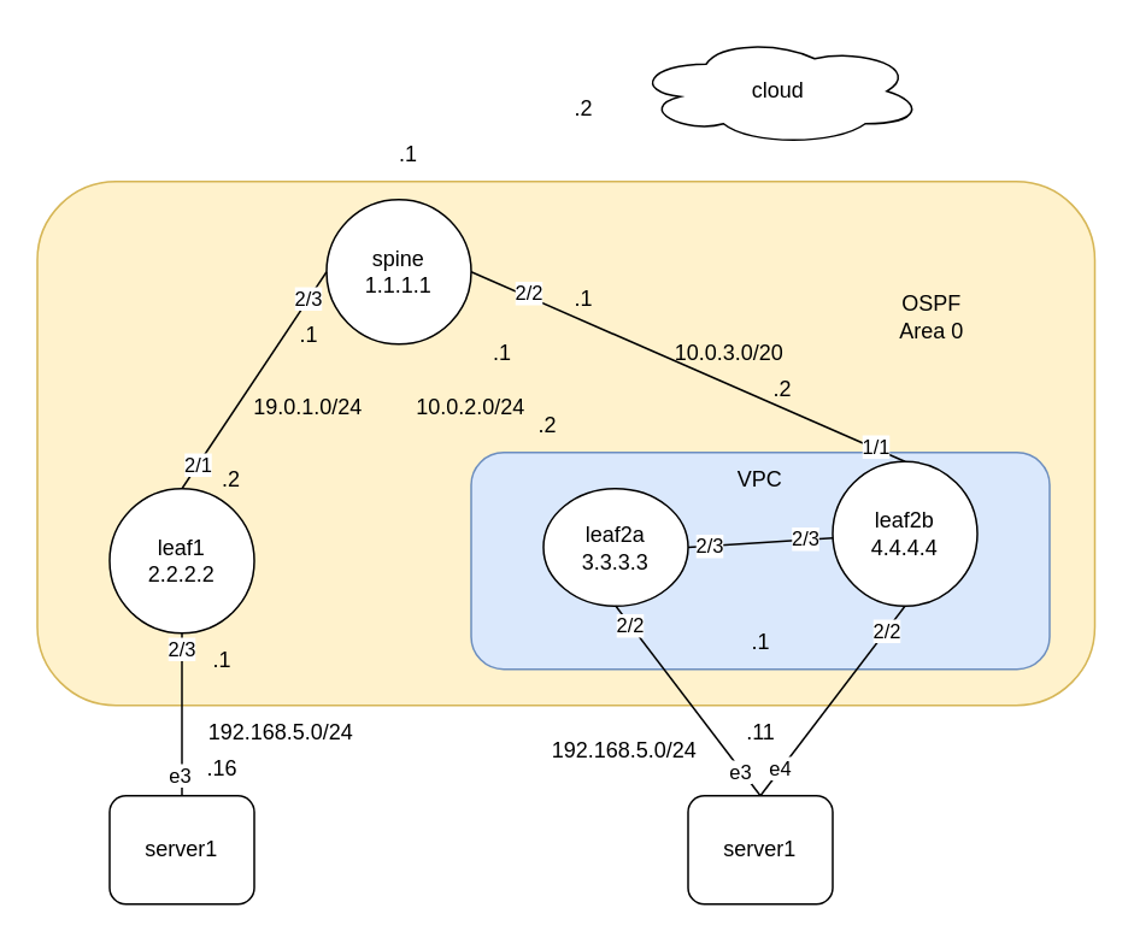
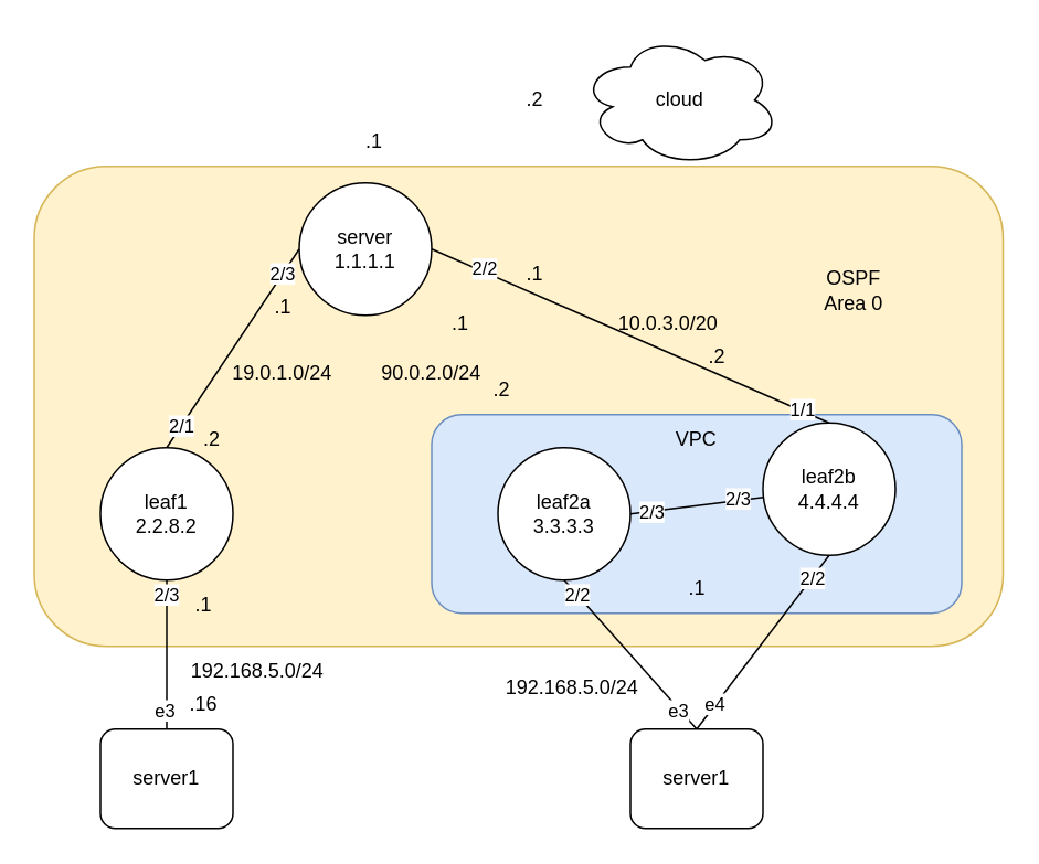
  <mxCell id="0" />
  <mxCell id="1" parent="0" />
  <mxCell id="2" value="" style="rounded=1;whiteSpace=wrap;html=1;fillColor=#fff2cc;strokeColor=#d6b656;" vertex="1" parent="1"><mxGeometry x="20" y="100" width="585" height="290" as="geometry" /></mxCell>
  <mxCell id="3" value="" style="rounded=1;whiteSpace=wrap;html=1;fillColor=#dae8fc;strokeColor=#6c8ebf;" vertex="1" parent="1"><mxGeometry x="260" y="250" width="320" height="120" as="geometry" /></mxCell>
- <mxCell id="4" value="spine&lt;br&gt;1.1.1.1" style="ellipse;whiteSpace=wrap;html=1;aspect=fixed;" vertex="1" parent="1"><mxGeometry x="180" y="110" width="80" height="80" as="geometry" /></mxCell>
+ <mxCell id="4" value="server&lt;br&gt;1.1.1.1" style="ellipse;whiteSpace=wrap;html=1;aspect=fixed;" vertex="1" parent="1"><mxGeometry x="180" y="110" width="80" height="80" as="geometry" /></mxCell>
  <mxCell id="5" style="rounded=0;orthogonalLoop=1;jettySize=auto;html=1;exitX=0.5;exitY=0;exitDx=0;exitDy=0;entryX=0;entryY=0.5;entryDx=0;entryDy=0;endArrow=none;endFill=0;" edge="1" parent="1" source="8" target="4"><mxGeometry relative="1" as="geometry" /></mxCell>
  <mxCell id="6" value="2/1" style="edgeLabel;html=1;align=center;verticalAlign=middle;resizable=0;points=[];" vertex="1" connectable="0" parent="5"><mxGeometry x="-0.772" y="1" relative="1" as="geometry"><mxPoint as="offset" /></mxGeometry></mxCell>
  <mxCell id="7" value="2/3" style="edgeLabel;html=1;align=center;verticalAlign=middle;resizable=0;points=[];" vertex="1" connectable="0" parent="5"><mxGeometry x="0.746" y="1" relative="1" as="geometry"><mxPoint as="offset" /></mxGeometry></mxCell>
- <mxCell id="8" value="leaf1&lt;br&gt;2.2.2.2" style="ellipse;whiteSpace=wrap;html=1;aspect=fixed;" vertex="1" parent="1"><mxGeometry x="60" y="270" width="80" height="80" as="geometry" /></mxCell>
+ <mxCell id="8" value="leaf1&lt;br&gt;2.2.8.2" style="ellipse;whiteSpace=wrap;html=1;aspect=fixed;" vertex="1" parent="1"><mxGeometry x="60" y="270" width="80" height="80" as="geometry" /></mxCell>
  <mxCell id="9" style="edgeStyle=none;rounded=0;orthogonalLoop=1;jettySize=auto;html=1;exitX=1;exitY=0.5;exitDx=0;exitDy=0;endArrow=none;endFill=0;" edge="1" parent="1" source="12" target="16"><mxGeometry relative="1" as="geometry" /></mxCell>
  <mxCell id="10" value="2/3" style="edgeLabel;html=1;align=center;verticalAlign=middle;resizable=0;points=[];" vertex="1" connectable="0" parent="9"><mxGeometry x="-0.689" relative="1" as="geometry"><mxPoint as="offset" /></mxGeometry></mxCell>
  <mxCell id="11" value="2/3" style="edgeLabel;html=1;align=center;verticalAlign=middle;resizable=0;points=[];" vertex="1" connectable="0" parent="9"><mxGeometry x="0.608" y="1" relative="1" as="geometry"><mxPoint as="offset" /></mxGeometry></mxCell>
- <mxCell id="12" value="leaf2a&lt;br&gt;3.3.3.3" style="ellipse;whiteSpace=wrap;html=1;aspect=fixed;" vertex="1" parent="1"><mxGeometry x="300" y="270" width="80" height="65" as="geometry" /></mxCell>
+ <mxCell id="12" value="leaf2a&lt;br&gt;3.3.3.3" style="ellipse;whiteSpace=wrap;html=1;aspect=fixed;" vertex="1" parent="1"><mxGeometry x="300" y="270" width="80" height="80" as="geometry" /></mxCell>
  <mxCell id="13" style="rounded=0;orthogonalLoop=1;jettySize=auto;html=1;exitX=0.5;exitY=0;exitDx=0;exitDy=0;entryX=1;entryY=0.5;entryDx=0;entryDy=0;endArrow=none;endFill=0;" edge="1" parent="1" source="16" target="4"><mxGeometry relative="1" as="geometry" /></mxCell>
  <mxCell id="14" value="1/1" style="edgeLabel;html=1;align=center;verticalAlign=middle;resizable=0;points=[];" vertex="1" connectable="0" parent="13"><mxGeometry x="-0.862" y="-1" relative="1" as="geometry"><mxPoint as="offset" /></mxGeometry></mxCell>
  <mxCell id="15" value="2/2" style="edgeLabel;html=1;align=center;verticalAlign=middle;resizable=0;points=[];" vertex="1" connectable="0" parent="13"><mxGeometry x="0.749" y="-2" relative="1" as="geometry"><mxPoint as="offset" /></mxGeometry></mxCell>
  <mxCell id="16" value="leaf2b&lt;br&gt;4.4.4.4" style="ellipse;whiteSpace=wrap;html=1;aspect=fixed;" vertex="1" parent="1"><mxGeometry x="460" y="255" width="80" height="80" as="geometry" /></mxCell>
  <mxCell id="17" style="edgeStyle=none;rounded=0;orthogonalLoop=1;jettySize=auto;html=1;exitX=0.5;exitY=0;exitDx=0;exitDy=0;entryX=0.5;entryY=1;entryDx=0;entryDy=0;endArrow=none;endFill=0;" edge="1" parent="1" source="20" target="8"><mxGeometry relative="1" as="geometry" /></mxCell>
  <mxCell id="18" value="e3" style="edgeLabel;html=1;align=center;verticalAlign=middle;resizable=0;points=[];" vertex="1" connectable="0" parent="17"><mxGeometry x="-0.734" y="2" relative="1" as="geometry"><mxPoint as="offset" /></mxGeometry></mxCell>
  <mxCell id="19" value="2/3" style="edgeLabel;html=1;align=center;verticalAlign=middle;resizable=0;points=[];" vertex="1" connectable="0" parent="17"><mxGeometry x="0.821" y="1" relative="1" as="geometry"><mxPoint as="offset" /></mxGeometry></mxCell>
  <mxCell id="20" value="server1" style="rounded=1;whiteSpace=wrap;html=1;" vertex="1" parent="1"><mxGeometry x="60" y="440" width="80" height="60" as="geometry" /></mxCell>
  <mxCell id="21" style="edgeStyle=none;rounded=0;orthogonalLoop=1;jettySize=auto;html=1;exitX=0.5;exitY=0;exitDx=0;exitDy=0;entryX=0.5;entryY=1;entryDx=0;entryDy=0;endArrow=none;endFill=0;" edge="1" parent="1" source="27" target="12"><mxGeometry relative="1" as="geometry" /></mxCell>
  <mxCell id="22" value="e3" style="edgeLabel;html=1;align=center;verticalAlign=middle;resizable=0;points=[];" vertex="1" connectable="0" parent="21"><mxGeometry x="-0.727" y="1" relative="1" as="geometry"><mxPoint as="offset" /></mxGeometry></mxCell>
  <mxCell id="23" value="2/2" style="edgeLabel;html=1;align=center;verticalAlign=middle;resizable=0;points=[];" vertex="1" connectable="0" parent="21"><mxGeometry x="0.804" relative="1" as="geometry"><mxPoint as="offset" /></mxGeometry></mxCell>
  <mxCell id="24" style="edgeStyle=none;rounded=0;orthogonalLoop=1;jettySize=auto;html=1;exitX=0.5;exitY=0;exitDx=0;exitDy=0;entryX=0.5;entryY=1;entryDx=0;entryDy=0;endArrow=none;endFill=0;" edge="1" parent="1" source="27" target="16"><mxGeometry relative="1" as="geometry" /></mxCell>
  <mxCell id="25" value="e4" style="edgeLabel;html=1;align=center;verticalAlign=middle;resizable=0;points=[];" vertex="1" connectable="0" parent="24"><mxGeometry x="-0.718" y="1" relative="1" as="geometry"><mxPoint as="offset" /></mxGeometry></mxCell>
  <mxCell id="26" value="2/2" style="edgeLabel;html=1;align=center;verticalAlign=middle;resizable=0;points=[];" vertex="1" connectable="0" parent="24"><mxGeometry x="0.743" relative="1" as="geometry"><mxPoint as="offset" /></mxGeometry></mxCell>
  <mxCell id="27" value="server1" style="rounded=1;whiteSpace=wrap;html=1;" vertex="1" parent="1"><mxGeometry x="380" y="440" width="80" height="60" as="geometry" /></mxCell>
- <mxCell id="28" value="cloud" style="ellipse;shape=cloud;whiteSpace=wrap;html=1;" vertex="1" parent="1"><mxGeometry x="350" y="20" width="160" height="60" as="geometry" /></mxCell>
- <mxCell id="29" value="10.0.2.0/24" style="text;html=1;strokeColor=none;fillColor=none;align=center;verticalAlign=middle;whiteSpace=wrap;rounded=0;" vertex="1" parent="1"><mxGeometry x="230" y="210" width="60" height="30" as="geometry" /></mxCell>
+ <mxCell id="28" value="cloud" style="ellipse;shape=cloud;whiteSpace=wrap;html=1;" vertex="1" parent="1"><mxGeometry x="350" y="20" width="120" height="80" as="geometry" /></mxCell>
+ <mxCell id="29" value="90.0.2.0/24" style="text;html=1;strokeColor=none;fillColor=none;align=center;verticalAlign=middle;whiteSpace=wrap;rounded=0;" vertex="1" parent="1"><mxGeometry x="230" y="210" width="60" height="30" as="geometry" /></mxCell>
  <mxCell id="30" value="10.0.3.0/20" style="text;html=1;strokeColor=none;fillColor=none;align=center;verticalAlign=middle;whiteSpace=wrap;rounded=0;" vertex="1" parent="1"><mxGeometry x="372.5" y="180" width="60" height="30" as="geometry" /></mxCell>
  <mxCell id="31" value="19.0.1.0/24" style="text;html=1;strokeColor=none;fillColor=none;align=center;verticalAlign=middle;whiteSpace=wrap;rounded=0;" vertex="1" parent="1"><mxGeometry x="140" y="210" width="60" height="30" as="geometry" /></mxCell>
  <mxCell id="32" value="192.168.5.0/24" style="text;html=1;strokeColor=none;fillColor=none;align=center;verticalAlign=middle;whiteSpace=wrap;rounded=0;" vertex="1" parent="1"><mxGeometry x="110" y="390" width="90" height="30" as="geometry" /></mxCell>
  <mxCell id="33" value=".1" style="text;html=1;strokeColor=none;fillColor=none;align=center;verticalAlign=middle;whiteSpace=wrap;rounded=0;" vertex="1" parent="1"><mxGeometry x="407.5" y="340" width="25" height="30" as="geometry" /></mxCell>
  <mxCell id="34" value=".1" style="text;html=1;strokeColor=none;fillColor=none;align=center;verticalAlign=middle;whiteSpace=wrap;rounded=0;" vertex="1" parent="1"><mxGeometry x="110" y="350" width="25" height="30" as="geometry" /></mxCell>
  <mxCell id="35" value=".1" style="text;html=1;strokeColor=none;fillColor=none;align=center;verticalAlign=middle;whiteSpace=wrap;rounded=0;" vertex="1" parent="1"><mxGeometry x="157.5" y="170" width="25" height="30" as="geometry" /></mxCell>
  <mxCell id="36" value=".1" style="text;html=1;strokeColor=none;fillColor=none;align=center;verticalAlign=middle;whiteSpace=wrap;rounded=0;" vertex="1" parent="1"><mxGeometry x="265" y="180" width="25" height="30" as="geometry" /></mxCell>
  <mxCell id="37" value=".1" style="text;html=1;strokeColor=none;fillColor=none;align=center;verticalAlign=middle;whiteSpace=wrap;rounded=0;" vertex="1" parent="1"><mxGeometry x="310" y="150" width="25" height="30" as="geometry" /></mxCell>
  <mxCell id="38" value=".1" style="text;html=1;strokeColor=none;fillColor=none;align=center;verticalAlign=middle;whiteSpace=wrap;rounded=0;" vertex="1" parent="1"><mxGeometry x="213" y="70" width="25" height="30" as="geometry" /></mxCell>
  <mxCell id="39" value=".2" style="text;html=1;strokeColor=none;fillColor=none;align=center;verticalAlign=middle;whiteSpace=wrap;rounded=0;" vertex="1" parent="1"><mxGeometry x="310" y="45" width="25" height="30" as="geometry" /></mxCell>
  <mxCell id="40" value=".2" style="text;html=1;strokeColor=none;fillColor=none;align=center;verticalAlign=middle;whiteSpace=wrap;rounded=0;" vertex="1" parent="1"><mxGeometry x="290" y="220" width="25" height="30" as="geometry" /></mxCell>
  <mxCell id="41" value=".2" style="text;html=1;strokeColor=none;fillColor=none;align=center;verticalAlign=middle;whiteSpace=wrap;rounded=0;" vertex="1" parent="1"><mxGeometry x="420" y="200" width="25" height="30" as="geometry" /></mxCell>
  <mxCell id="42" value=".2" style="text;html=1;strokeColor=none;fillColor=none;align=center;verticalAlign=middle;whiteSpace=wrap;rounded=0;" vertex="1" parent="1"><mxGeometry x="115" y="250" width="25" height="30" as="geometry" /></mxCell>
  <mxCell id="43" value=".16" style="text;html=1;strokeColor=none;fillColor=none;align=center;verticalAlign=middle;whiteSpace=wrap;rounded=0;" vertex="1" parent="1"><mxGeometry x="110" y="410" width="25" height="30" as="geometry" /></mxCell>
- <mxCell id="44" value=".11" style="text;html=1;strokeColor=none;fillColor=none;align=center;verticalAlign=middle;whiteSpace=wrap;rounded=0;" vertex="1" parent="1"><mxGeometry x="407.5" y="390" width="25" height="30" as="geometry" /></mxCell>
  <mxCell id="45" value="192.168.5.0/24" style="text;html=1;strokeColor=none;fillColor=none;align=center;verticalAlign=middle;whiteSpace=wrap;rounded=0;" vertex="1" parent="1"><mxGeometry x="300" y="400" width="90" height="30" as="geometry" /></mxCell>
  <mxCell id="46" value="VPC" style="text;html=1;strokeColor=none;fillColor=none;align=center;verticalAlign=middle;whiteSpace=wrap;rounded=0;" vertex="1" parent="1"><mxGeometry x="390" y="250" width="60" height="30" as="geometry" /></mxCell>
  <mxCell id="47" value="OSPF Area 0" style="text;html=1;strokeColor=none;fillColor=none;align=center;verticalAlign=middle;whiteSpace=wrap;rounded=0;" vertex="1" parent="1"><mxGeometry x="485" y="160" width="60" height="30" as="geometry" /></mxCell>
